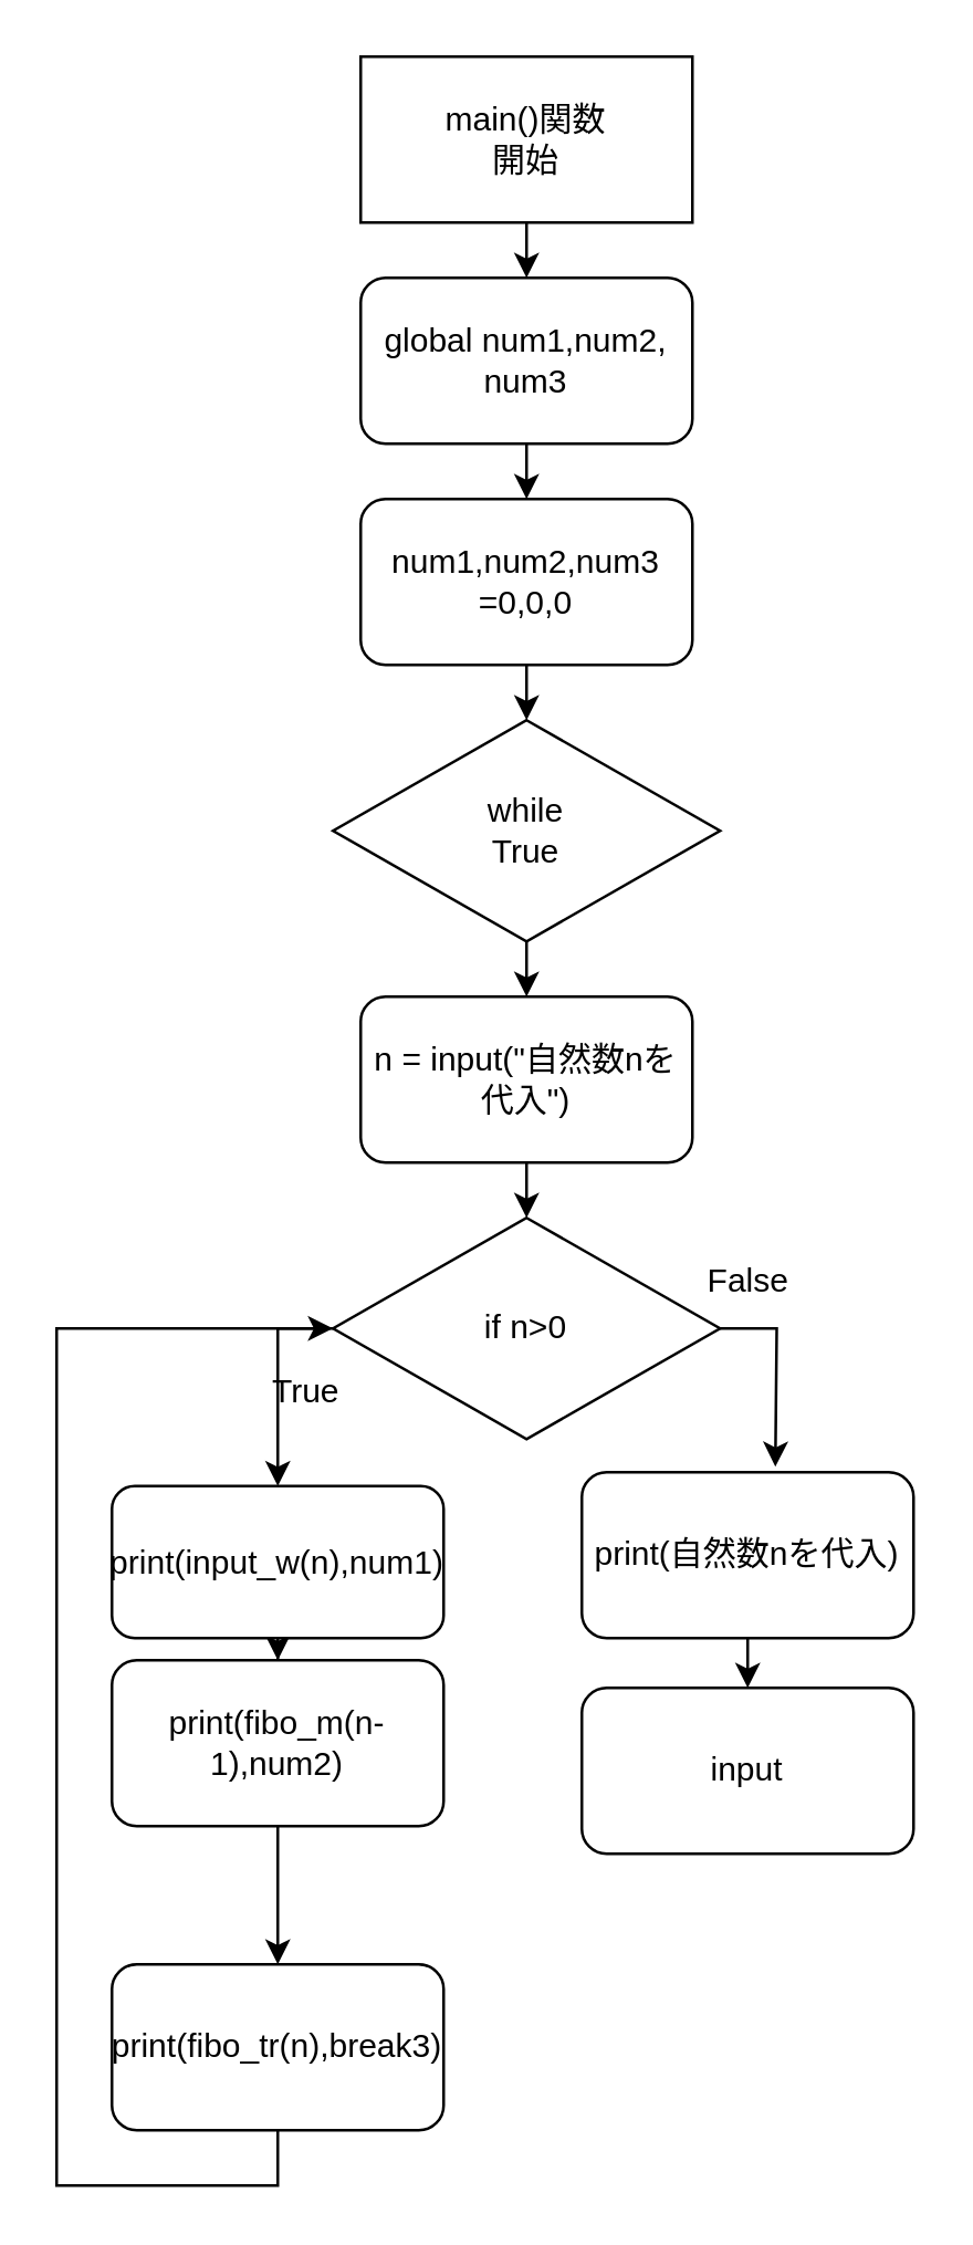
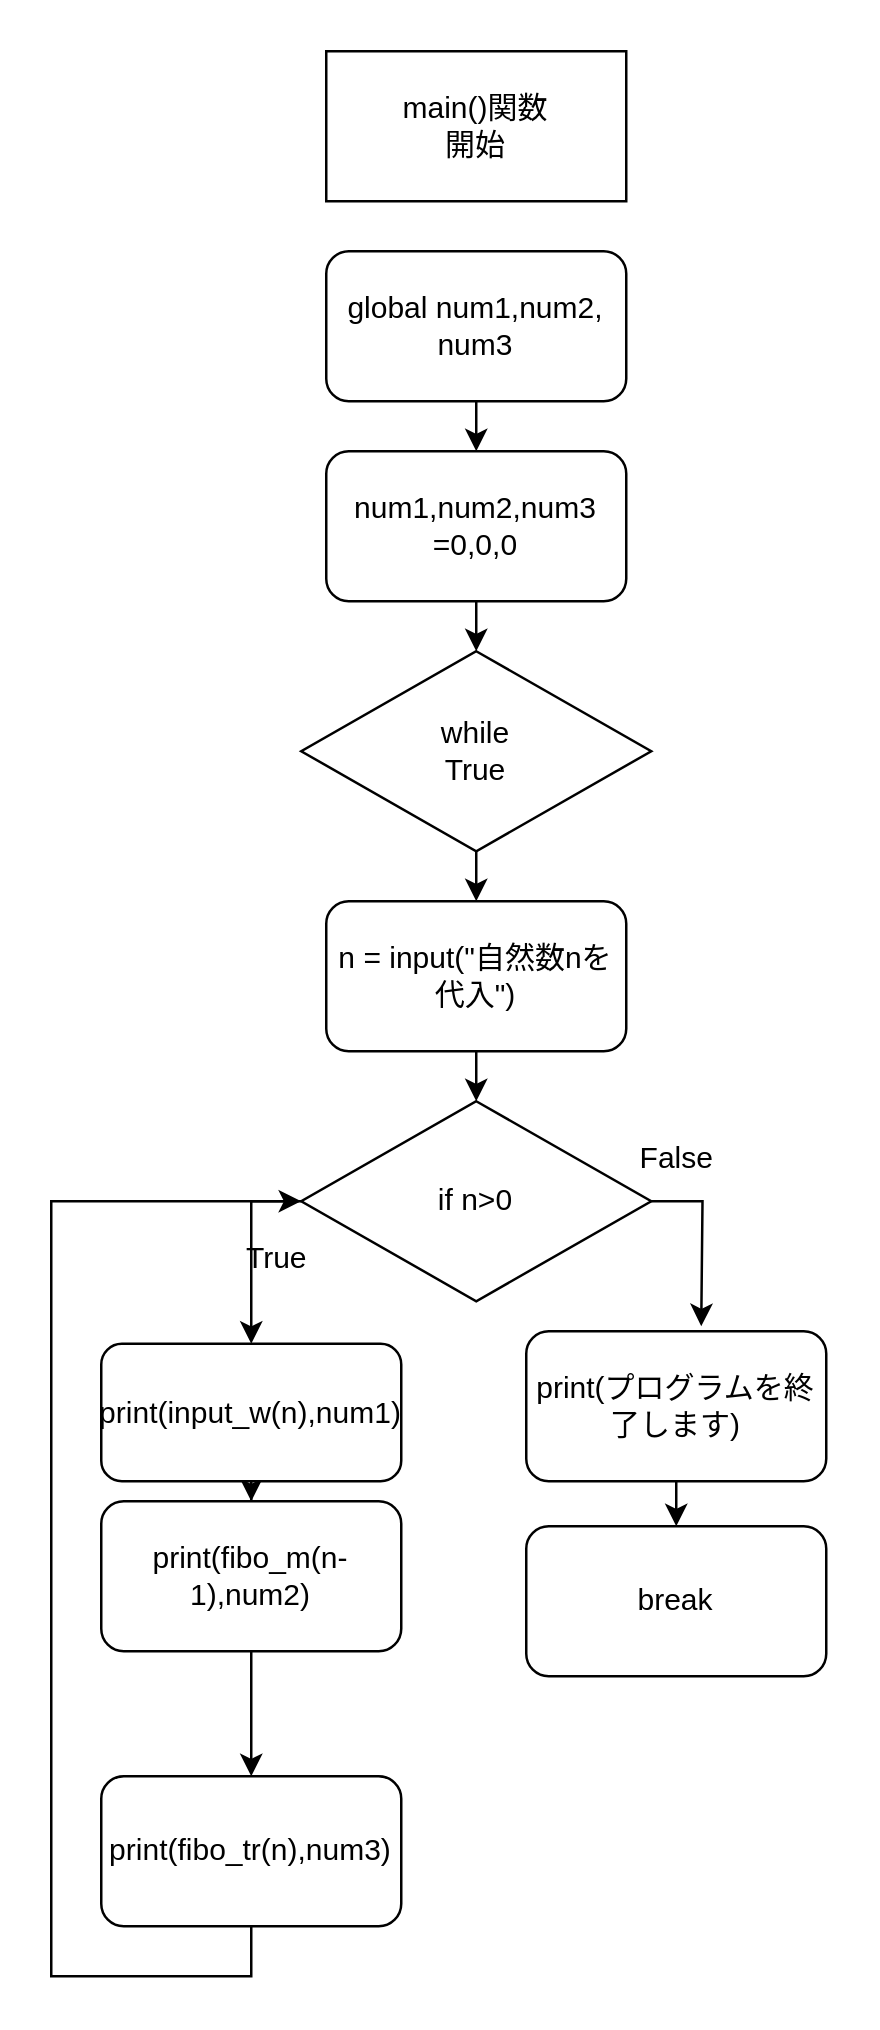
  <mxCell id="0" />
  <mxCell id="1" parent="0" />
- <mxCell id="2" style="edgeStyle=orthogonalEdgeStyle;rounded=0;orthogonalLoop=1;jettySize=auto;html=1;exitX=0.5;exitY=1;exitDx=0;exitDy=0;entryX=0.5;entryY=0;entryDx=0;entryDy=0;" edge="1" parent="1" source="3" target="5"><mxGeometry relative="1" as="geometry" /></mxCell>
  <mxCell id="3" value="main()関数&lt;div&gt;開始&lt;/div&gt;" style="rounded=0;whiteSpace=wrap;html=1;" vertex="1" parent="1"><mxGeometry x="130" y="20" width="120" height="60" as="geometry" /></mxCell>
  <mxCell id="4" style="edgeStyle=orthogonalEdgeStyle;rounded=0;orthogonalLoop=1;jettySize=auto;html=1;exitX=0.5;exitY=1;exitDx=0;exitDy=0;entryX=0.5;entryY=0;entryDx=0;entryDy=0;" edge="1" parent="1" source="5" target="7"><mxGeometry relative="1" as="geometry" /></mxCell>
  <mxCell id="5" value="global num1,num2,&lt;div&gt;num3&lt;/div&gt;" style="rounded=1;whiteSpace=wrap;html=1;" vertex="1" parent="1"><mxGeometry x="130" y="100" width="120" height="60" as="geometry" /></mxCell>
  <mxCell id="6" style="edgeStyle=orthogonalEdgeStyle;rounded=0;orthogonalLoop=1;jettySize=auto;html=1;exitX=0.5;exitY=1;exitDx=0;exitDy=0;entryX=0.5;entryY=0;entryDx=0;entryDy=0;" edge="1" parent="1" source="7" target="9"><mxGeometry relative="1" as="geometry" /></mxCell>
  <mxCell id="7" value="num1,num2,num3&lt;div&gt;=&lt;span style=&quot;background-color: initial;&quot;&gt;0,0,0&lt;/span&gt;&lt;/div&gt;" style="rounded=1;whiteSpace=wrap;html=1;" vertex="1" parent="1"><mxGeometry x="130" y="180" width="120" height="60" as="geometry" /></mxCell>
  <mxCell id="8" style="edgeStyle=orthogonalEdgeStyle;rounded=0;orthogonalLoop=1;jettySize=auto;html=1;exitX=0.5;exitY=1;exitDx=0;exitDy=0;entryX=0.5;entryY=0;entryDx=0;entryDy=0;" edge="1" parent="1" source="9" target="11"><mxGeometry relative="1" as="geometry" /></mxCell>
  <mxCell id="9" value="while&lt;div&gt;True&lt;/div&gt;" style="rhombus;whiteSpace=wrap;html=1;" vertex="1" parent="1"><mxGeometry x="120" y="260" width="140" height="80" as="geometry" /></mxCell>
  <mxCell id="10" style="edgeStyle=orthogonalEdgeStyle;rounded=0;orthogonalLoop=1;jettySize=auto;html=1;exitX=0.5;exitY=1;exitDx=0;exitDy=0;entryX=0.5;entryY=0;entryDx=0;entryDy=0;" edge="1" parent="1" source="11" target="14"><mxGeometry relative="1" as="geometry" /></mxCell>
  <mxCell id="11" value="n = input(&quot;自然数nを代入&quot;)" style="rounded=1;whiteSpace=wrap;html=1;" vertex="1" parent="1"><mxGeometry x="130" y="360" width="120" height="60" as="geometry" /></mxCell>
  <mxCell id="12" style="edgeStyle=orthogonalEdgeStyle;rounded=0;orthogonalLoop=1;jettySize=auto;html=1;exitX=0;exitY=0.5;exitDx=0;exitDy=0;entryX=0.5;entryY=0;entryDx=0;entryDy=0;" edge="1" parent="1" source="14" target="16"><mxGeometry relative="1" as="geometry" /></mxCell>
  <mxCell id="13" style="edgeStyle=orthogonalEdgeStyle;rounded=0;orthogonalLoop=1;jettySize=auto;html=1;" edge="1" parent="1" source="14"><mxGeometry relative="1" as="geometry"><mxPoint x="280" y="530" as="targetPoint" /></mxGeometry></mxCell>
  <mxCell id="14" value="if n&amp;gt;0" style="rhombus;whiteSpace=wrap;html=1;" vertex="1" parent="1"><mxGeometry x="120" y="440" width="140" height="80" as="geometry" /></mxCell>
  <mxCell id="15" style="edgeStyle=orthogonalEdgeStyle;rounded=0;orthogonalLoop=1;jettySize=auto;html=1;exitX=0.5;exitY=1;exitDx=0;exitDy=0;" edge="1" parent="1" source="16" target="18"><mxGeometry relative="1" as="geometry"><mxPoint x="100" y="600" as="targetPoint" /></mxGeometry></mxCell>
  <mxCell id="16" value="print(input_w(n),num1)" style="rounded=1;whiteSpace=wrap;html=1;" vertex="1" parent="1"><mxGeometry x="40" y="537" width="120" height="55" as="geometry" /></mxCell>
  <mxCell id="17" style="edgeStyle=orthogonalEdgeStyle;rounded=0;orthogonalLoop=1;jettySize=auto;html=1;exitX=0.5;exitY=1;exitDx=0;exitDy=0;entryX=0.5;entryY=0;entryDx=0;entryDy=0;" edge="1" parent="1" source="18" target="20"><mxGeometry relative="1" as="geometry" /></mxCell>
  <mxCell id="18" value="print(fibo_m(n-1),num2)" style="rounded=1;whiteSpace=wrap;html=1;" vertex="1" parent="1"><mxGeometry x="40" y="600" width="120" height="60" as="geometry" /></mxCell>
  <mxCell id="19" style="edgeStyle=orthogonalEdgeStyle;rounded=0;orthogonalLoop=1;jettySize=auto;html=1;exitX=0.5;exitY=1;exitDx=0;exitDy=0;entryX=0;entryY=0.5;entryDx=0;entryDy=0;" edge="1" parent="1" source="20" target="14"><mxGeometry relative="1" as="geometry"><Array as="points"><mxPoint x="100" y="790" /><mxPoint x="20" y="790" /><mxPoint x="20" y="480" /></Array></mxGeometry></mxCell>
- <mxCell id="20" value="print(fibo_tr(n),break3)" style="rounded=1;whiteSpace=wrap;html=1;" vertex="1" parent="1"><mxGeometry x="40" y="710" width="120" height="60" as="geometry" /></mxCell>
+ <mxCell id="20" value="print(fibo_tr(n),num3)" style="rounded=1;whiteSpace=wrap;html=1;" vertex="1" parent="1"><mxGeometry x="40" y="710" width="120" height="60" as="geometry" /></mxCell>
  <mxCell id="21" style="edgeStyle=orthogonalEdgeStyle;rounded=0;orthogonalLoop=1;jettySize=auto;html=1;exitX=0.5;exitY=1;exitDx=0;exitDy=0;entryX=0.5;entryY=0;entryDx=0;entryDy=0;" edge="1" parent="1" source="22" target="23"><mxGeometry relative="1" as="geometry" /></mxCell>
- <mxCell id="22" value="print(自然数nを代入)" style="rounded=1;whiteSpace=wrap;html=1;" vertex="1" parent="1"><mxGeometry x="210" y="532" width="120" height="60" as="geometry" /></mxCell>
- <mxCell id="23" value="input" style="rounded=1;whiteSpace=wrap;html=1;" vertex="1" parent="1"><mxGeometry x="210" y="610" width="120" height="60" as="geometry" /></mxCell>
+ <mxCell id="22" value="print(プログラムを終了します)" style="rounded=1;whiteSpace=wrap;html=1;" vertex="1" parent="1"><mxGeometry x="210" y="532" width="120" height="60" as="geometry" /></mxCell>
+ <mxCell id="23" value="break" style="rounded=1;whiteSpace=wrap;html=1;" vertex="1" parent="1"><mxGeometry x="210" y="610" width="120" height="60" as="geometry" /></mxCell>
  <mxCell id="24" value="False" style="text;html=1;align=center;verticalAlign=middle;resizable=0;points=[];autosize=1;strokeColor=none;fillColor=none;" vertex="1" parent="1"><mxGeometry x="245" y="448" width="50" height="30" as="geometry" /></mxCell>
  <mxCell id="25" value="True" style="text;html=1;align=center;verticalAlign=middle;resizable=0;points=[];autosize=1;strokeColor=none;fillColor=none;" vertex="1" parent="1"><mxGeometry x="85" y="488" width="50" height="30" as="geometry" /></mxCell>
